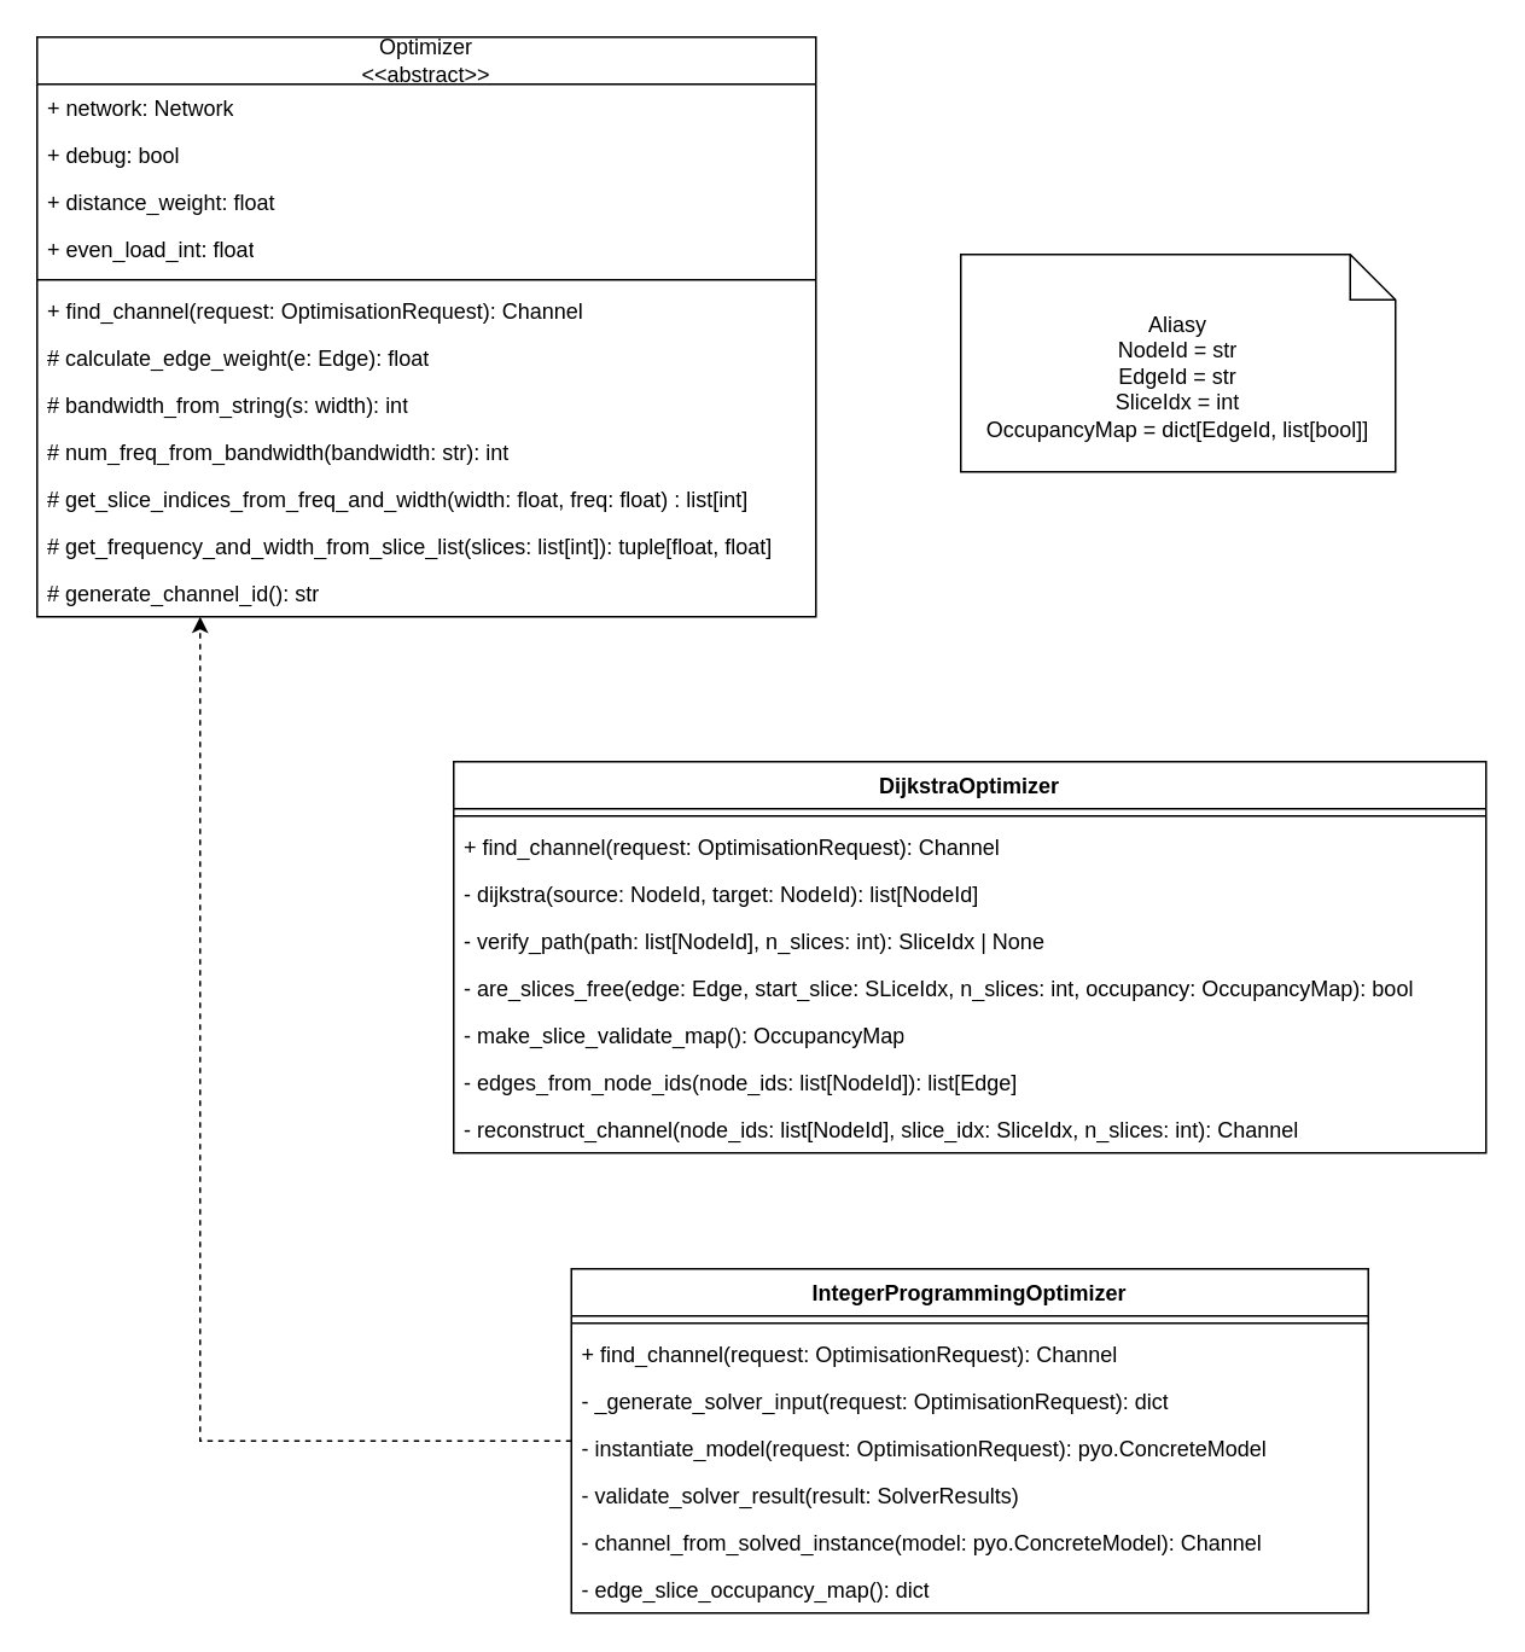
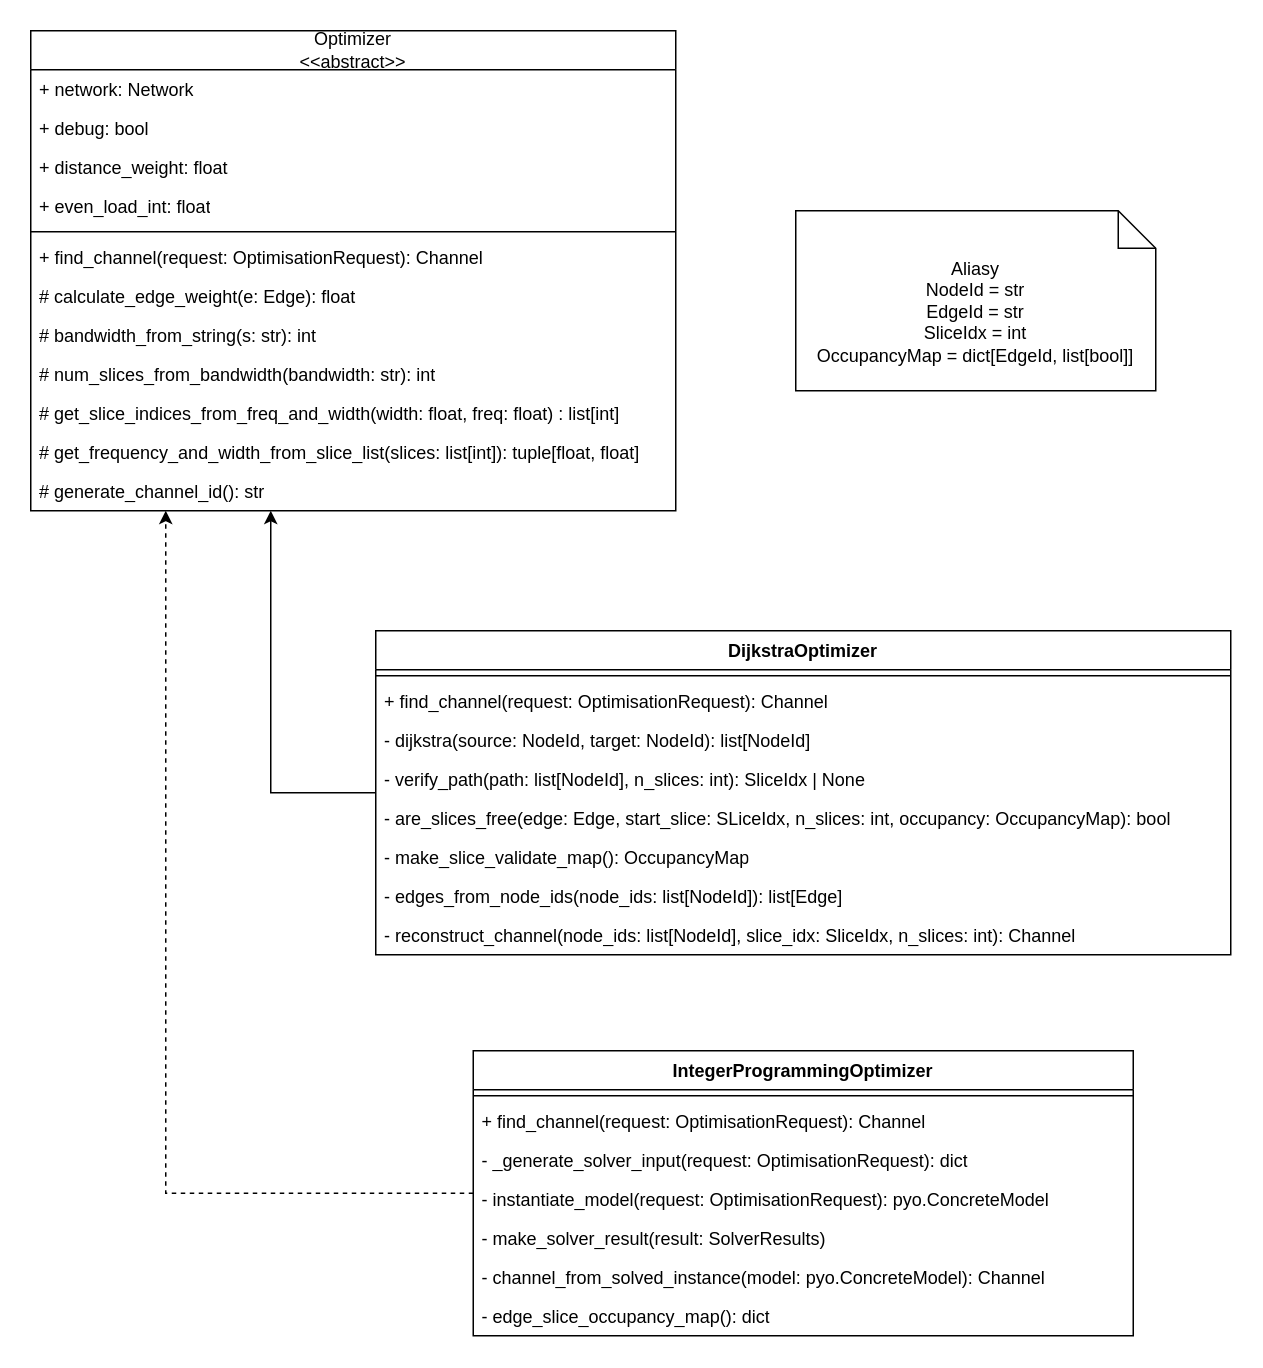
  <mxCell id="0" />
  <mxCell id="1" parent="0" />
  <mxCell id="2" value="Optimizer&lt;div&gt;&amp;lt;&amp;lt;abstract&amp;gt;&amp;gt;&lt;/div&gt;" style="swimlane;fontStyle=0;childLayout=stackLayout;horizontal=1;startSize=26;fillColor=none;horizontalStack=0;resizeParent=1;resizeParentMax=0;resizeLast=0;collapsible=1;marginBottom=0;whiteSpace=wrap;html=1;" parent="1" vertex="1"><mxGeometry x="20" y="20" width="430" height="320" as="geometry" /></mxCell>
  <mxCell id="3" value="+ network: Network" style="text;strokeColor=none;fillColor=none;align=left;verticalAlign=top;spacingLeft=4;spacingRight=4;overflow=hidden;rotatable=0;points=[[0,0.5],[1,0.5]];portConstraint=eastwest;whiteSpace=wrap;html=1;" parent="2" vertex="1"><mxGeometry y="26" width="430" height="26" as="geometry" /></mxCell>
  <mxCell id="4" value="+ debug: bool&lt;div&gt;&lt;br&gt;&lt;/div&gt;" style="text;strokeColor=none;fillColor=none;align=left;verticalAlign=top;spacingLeft=4;spacingRight=4;overflow=hidden;rotatable=0;points=[[0,0.5],[1,0.5]];portConstraint=eastwest;whiteSpace=wrap;html=1;" parent="2" vertex="1"><mxGeometry y="52" width="430" height="26" as="geometry" /></mxCell>
  <mxCell id="5" value="+ distance_weight: float" style="text;strokeColor=none;fillColor=none;align=left;verticalAlign=top;spacingLeft=4;spacingRight=4;overflow=hidden;rotatable=0;points=[[0,0.5],[1,0.5]];portConstraint=eastwest;whiteSpace=wrap;html=1;" parent="2" vertex="1"><mxGeometry y="78" width="430" height="26" as="geometry" /></mxCell>
  <mxCell id="6" value="+ even_load_int: float" style="text;strokeColor=none;fillColor=none;align=left;verticalAlign=top;spacingLeft=4;spacingRight=4;overflow=hidden;rotatable=0;points=[[0,0.5],[1,0.5]];portConstraint=eastwest;whiteSpace=wrap;html=1;" parent="2" vertex="1"><mxGeometry y="104" width="430" height="26" as="geometry" /></mxCell>
  <mxCell id="7" value="" style="line;strokeWidth=1;fillColor=none;align=left;verticalAlign=middle;spacingTop=-1;spacingLeft=3;spacingRight=3;rotatable=0;labelPosition=right;points=[];portConstraint=eastwest;strokeColor=inherit;" parent="2" vertex="1"><mxGeometry y="130" width="430" height="8" as="geometry" /></mxCell>
  <mxCell id="8" value="+ find_channel(request: OptimisationRequest): Channel" style="text;strokeColor=none;fillColor=none;align=left;verticalAlign=top;spacingLeft=4;spacingRight=4;overflow=hidden;rotatable=0;points=[[0,0.5],[1,0.5]];portConstraint=eastwest;whiteSpace=wrap;html=1;" parent="2" vertex="1"><mxGeometry y="138" width="430" height="26" as="geometry" /></mxCell>
  <mxCell id="9" value="# calculate_edge_weight(e: Edge): float" style="text;strokeColor=none;fillColor=none;align=left;verticalAlign=top;spacingLeft=4;spacingRight=4;overflow=hidden;rotatable=0;points=[[0,0.5],[1,0.5]];portConstraint=eastwest;whiteSpace=wrap;html=1;" parent="2" vertex="1"><mxGeometry y="164" width="430" height="26" as="geometry" /></mxCell>
- <mxCell id="10" value="# bandwidth_from_string(s: width): int" style="text;strokeColor=none;fillColor=none;align=left;verticalAlign=top;spacingLeft=4;spacingRight=4;overflow=hidden;rotatable=0;points=[[0,0.5],[1,0.5]];portConstraint=eastwest;whiteSpace=wrap;html=1;" parent="2" vertex="1"><mxGeometry y="190" width="430" height="26" as="geometry" /></mxCell>
- <mxCell id="11" value="# num_freq_from_bandwidth(bandwidth: str): int" style="text;strokeColor=none;fillColor=none;align=left;verticalAlign=top;spacingLeft=4;spacingRight=4;overflow=hidden;rotatable=0;points=[[0,0.5],[1,0.5]];portConstraint=eastwest;whiteSpace=wrap;html=1;" parent="2" vertex="1"><mxGeometry y="216" width="430" height="26" as="geometry" /></mxCell>
+ <mxCell id="10" value="# bandwidth_from_string(s: str): int" style="text;strokeColor=none;fillColor=none;align=left;verticalAlign=top;spacingLeft=4;spacingRight=4;overflow=hidden;rotatable=0;points=[[0,0.5],[1,0.5]];portConstraint=eastwest;whiteSpace=wrap;html=1;" parent="2" vertex="1"><mxGeometry y="190" width="430" height="26" as="geometry" /></mxCell>
+ <mxCell id="11" value="# num_slices_from_bandwidth(bandwidth: str): int" style="text;strokeColor=none;fillColor=none;align=left;verticalAlign=top;spacingLeft=4;spacingRight=4;overflow=hidden;rotatable=0;points=[[0,0.5],[1,0.5]];portConstraint=eastwest;whiteSpace=wrap;html=1;" parent="2" vertex="1"><mxGeometry y="216" width="430" height="26" as="geometry" /></mxCell>
  <mxCell id="12" value="# get_slice_indices_from_freq_and_width(width: float, freq: float) : list[int]" style="text;strokeColor=none;fillColor=none;align=left;verticalAlign=top;spacingLeft=4;spacingRight=4;overflow=hidden;rotatable=0;points=[[0,0.5],[1,0.5]];portConstraint=eastwest;whiteSpace=wrap;html=1;" parent="2" vertex="1"><mxGeometry y="242" width="430" height="26" as="geometry" /></mxCell>
  <mxCell id="13" value="# get_frequency_and_width_from_slice_list(slices: list[int]): tuple[float, float]" style="text;strokeColor=none;fillColor=none;align=left;verticalAlign=top;spacingLeft=4;spacingRight=4;overflow=hidden;rotatable=0;points=[[0,0.5],[1,0.5]];portConstraint=eastwest;whiteSpace=wrap;html=1;" parent="2" vertex="1"><mxGeometry y="268" width="430" height="26" as="geometry" /></mxCell>
  <mxCell id="14" value="# generate_channel_id(): str" style="text;strokeColor=none;fillColor=none;align=left;verticalAlign=top;spacingLeft=4;spacingRight=4;overflow=hidden;rotatable=0;points=[[0,0.5],[1,0.5]];portConstraint=eastwest;whiteSpace=wrap;html=1;" parent="2" vertex="1"><mxGeometry y="294" width="430" height="26" as="geometry" /></mxCell>
+ <mxCell id="15" style="edgeStyle=orthogonalEdgeStyle;rounded=0;orthogonalLoop=1;jettySize=auto;html=1;" edge="1" parent="1" source="16" target="2"><mxGeometry relative="1" as="geometry"><Array as="points"><mxPoint x="180" y="528" /></Array></mxGeometry></mxCell>
  <mxCell id="16" value="DijkstraOptimizer" style="swimlane;fontStyle=1;align=center;verticalAlign=top;childLayout=stackLayout;horizontal=1;startSize=26;horizontalStack=0;resizeParent=1;resizeParentMax=0;resizeLast=0;collapsible=1;marginBottom=0;whiteSpace=wrap;html=1;" parent="1" vertex="1"><mxGeometry x="250" y="420" width="570" height="216" as="geometry" /></mxCell>
  <mxCell id="17" value="" style="line;strokeWidth=1;fillColor=none;align=left;verticalAlign=middle;spacingTop=-1;spacingLeft=3;spacingRight=3;rotatable=0;labelPosition=right;points=[];portConstraint=eastwest;strokeColor=inherit;" parent="16" vertex="1"><mxGeometry y="26" width="570" height="8" as="geometry" /></mxCell>
  <mxCell id="18" value="+ find_channel(request: OptimisationRequest): Channel" style="text;strokeColor=none;fillColor=none;align=left;verticalAlign=top;spacingLeft=4;spacingRight=4;overflow=hidden;rotatable=0;points=[[0,0.5],[1,0.5]];portConstraint=eastwest;whiteSpace=wrap;html=1;" parent="16" vertex="1"><mxGeometry y="34" width="570" height="26" as="geometry" /></mxCell>
  <mxCell id="19" value="- dijkstra(source: NodeId, target: NodeId): list[NodeId]" style="text;strokeColor=none;fillColor=none;align=left;verticalAlign=top;spacingLeft=4;spacingRight=4;overflow=hidden;rotatable=0;points=[[0,0.5],[1,0.5]];portConstraint=eastwest;whiteSpace=wrap;html=1;" parent="16" vertex="1"><mxGeometry y="60" width="570" height="26" as="geometry" /></mxCell>
  <mxCell id="20" value="- verify_path(path: list[NodeId], n_slices: int): SliceIdx | None" style="text;strokeColor=none;fillColor=none;align=left;verticalAlign=top;spacingLeft=4;spacingRight=4;overflow=hidden;rotatable=0;points=[[0,0.5],[1,0.5]];portConstraint=eastwest;whiteSpace=wrap;html=1;" parent="16" vertex="1"><mxGeometry y="86" width="570" height="26" as="geometry" /></mxCell>
  <mxCell id="21" value="- are_slices_free(edge: Edge, start_slice: SLiceIdx, n_slices: int, occupancy: OccupancyMap): bool" style="text;strokeColor=none;fillColor=none;align=left;verticalAlign=top;spacingLeft=4;spacingRight=4;overflow=hidden;rotatable=0;points=[[0,0.5],[1,0.5]];portConstraint=eastwest;whiteSpace=wrap;html=1;" parent="16" vertex="1"><mxGeometry y="112" width="570" height="26" as="geometry" /></mxCell>
  <mxCell id="22" value="- make_slice_validate_map(): OccupancyMap" style="text;strokeColor=none;fillColor=none;align=left;verticalAlign=top;spacingLeft=4;spacingRight=4;overflow=hidden;rotatable=0;points=[[0,0.5],[1,0.5]];portConstraint=eastwest;whiteSpace=wrap;html=1;" parent="16" vertex="1"><mxGeometry y="138" width="570" height="26" as="geometry" /></mxCell>
  <mxCell id="23" value="- edges_from_node_ids(node_ids: list[NodeId]): list[Edge]" style="text;strokeColor=none;fillColor=none;align=left;verticalAlign=top;spacingLeft=4;spacingRight=4;overflow=hidden;rotatable=0;points=[[0,0.5],[1,0.5]];portConstraint=eastwest;whiteSpace=wrap;html=1;" parent="16" vertex="1"><mxGeometry y="164" width="570" height="26" as="geometry" /></mxCell>
  <mxCell id="24" value="- reconstruct_channel(node_ids: list[NodeId], slice_idx: SliceIdx, n_slices: int): Channel" style="text;strokeColor=none;fillColor=none;align=left;verticalAlign=top;spacingLeft=4;spacingRight=4;overflow=hidden;rotatable=0;points=[[0,0.5],[1,0.5]];portConstraint=eastwest;whiteSpace=wrap;html=1;" parent="16" vertex="1"><mxGeometry y="190" width="570" height="26" as="geometry" /></mxCell>
  <mxCell id="25" style="edgeStyle=orthogonalEdgeStyle;rounded=0;orthogonalLoop=1;jettySize=auto;html=1;dashed=1;" edge="1" parent="1" source="26" target="2"><mxGeometry relative="1" as="geometry"><Array as="points"><mxPoint x="110" y="795" /></Array></mxGeometry></mxCell>
  <mxCell id="26" value="IntegerProgrammingOptimizer" style="swimlane;fontStyle=1;align=center;verticalAlign=top;childLayout=stackLayout;horizontal=1;startSize=26;horizontalStack=0;resizeParent=1;resizeParentMax=0;resizeLast=0;collapsible=1;marginBottom=0;whiteSpace=wrap;html=1;" parent="1" vertex="1"><mxGeometry x="315" y="700" width="440" height="190" as="geometry" /></mxCell>
  <mxCell id="27" value="" style="line;strokeWidth=1;fillColor=none;align=left;verticalAlign=middle;spacingTop=-1;spacingLeft=3;spacingRight=3;rotatable=0;labelPosition=right;points=[];portConstraint=eastwest;strokeColor=inherit;" parent="26" vertex="1"><mxGeometry y="26" width="440" height="8" as="geometry" /></mxCell>
  <mxCell id="28" value="+ find_channel(request: OptimisationRequest): Channel" style="text;strokeColor=none;fillColor=none;align=left;verticalAlign=top;spacingLeft=4;spacingRight=4;overflow=hidden;rotatable=0;points=[[0,0.5],[1,0.5]];portConstraint=eastwest;whiteSpace=wrap;html=1;" parent="26" vertex="1"><mxGeometry y="34" width="440" height="26" as="geometry" /></mxCell>
  <mxCell id="29" value="- _generate_solver_input(request: OptimisationRequest): dict" style="text;strokeColor=none;fillColor=none;align=left;verticalAlign=top;spacingLeft=4;spacingRight=4;overflow=hidden;rotatable=0;points=[[0,0.5],[1,0.5]];portConstraint=eastwest;whiteSpace=wrap;html=1;" parent="26" vertex="1"><mxGeometry y="60" width="440" height="26" as="geometry" /></mxCell>
  <mxCell id="30" value="- instantiate_model(request: OptimisationRequest): pyo.ConcreteModel" style="text;strokeColor=none;fillColor=none;align=left;verticalAlign=top;spacingLeft=4;spacingRight=4;overflow=hidden;rotatable=0;points=[[0,0.5],[1,0.5]];portConstraint=eastwest;whiteSpace=wrap;html=1;" parent="26" vertex="1"><mxGeometry y="86" width="440" height="26" as="geometry" /></mxCell>
- <mxCell id="31" value="- validate_solver_result(result: SolverResults)" style="text;strokeColor=none;fillColor=none;align=left;verticalAlign=top;spacingLeft=4;spacingRight=4;overflow=hidden;rotatable=0;points=[[0,0.5],[1,0.5]];portConstraint=eastwest;whiteSpace=wrap;html=1;" parent="26" vertex="1"><mxGeometry y="112" width="440" height="26" as="geometry" /></mxCell>
+ <mxCell id="31" value="- make_solver_result(result: SolverResults)" style="text;strokeColor=none;fillColor=none;align=left;verticalAlign=top;spacingLeft=4;spacingRight=4;overflow=hidden;rotatable=0;points=[[0,0.5],[1,0.5]];portConstraint=eastwest;whiteSpace=wrap;html=1;" parent="26" vertex="1"><mxGeometry y="112" width="440" height="26" as="geometry" /></mxCell>
  <mxCell id="32" value="- channel_from_solved_instance(model: pyo.ConcreteModel): Channel" style="text;strokeColor=none;fillColor=none;align=left;verticalAlign=top;spacingLeft=4;spacingRight=4;overflow=hidden;rotatable=0;points=[[0,0.5],[1,0.5]];portConstraint=eastwest;whiteSpace=wrap;html=1;" parent="26" vertex="1"><mxGeometry y="138" width="440" height="26" as="geometry" /></mxCell>
  <mxCell id="33" value="- edge_slice_occupancy_map(): dict" style="text;strokeColor=none;fillColor=none;align=left;verticalAlign=top;spacingLeft=4;spacingRight=4;overflow=hidden;rotatable=0;points=[[0,0.5],[1,0.5]];portConstraint=eastwest;whiteSpace=wrap;html=1;" parent="26" vertex="1"><mxGeometry y="164" width="440" height="26" as="geometry" /></mxCell>
  <mxCell id="34" value="Aliasy&lt;div&gt;NodeId = str&lt;/div&gt;&lt;div&gt;EdgeId = str&lt;/div&gt;&lt;div&gt;SliceIdx = int&lt;/div&gt;&lt;div&gt;OccupancyMap = dict[EdgeId, list[bool]]&lt;/div&gt;" style="shape=note2;boundedLbl=1;whiteSpace=wrap;html=1;size=25;verticalAlign=top;align=center;" vertex="1" parent="1"><mxGeometry x="530" y="140" width="240" height="120" as="geometry" /></mxCell>
